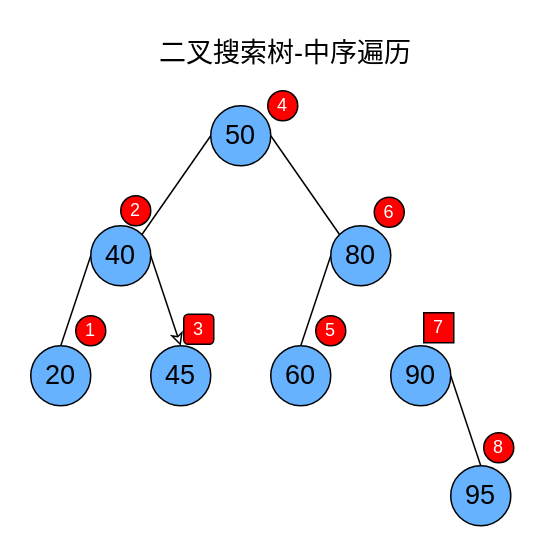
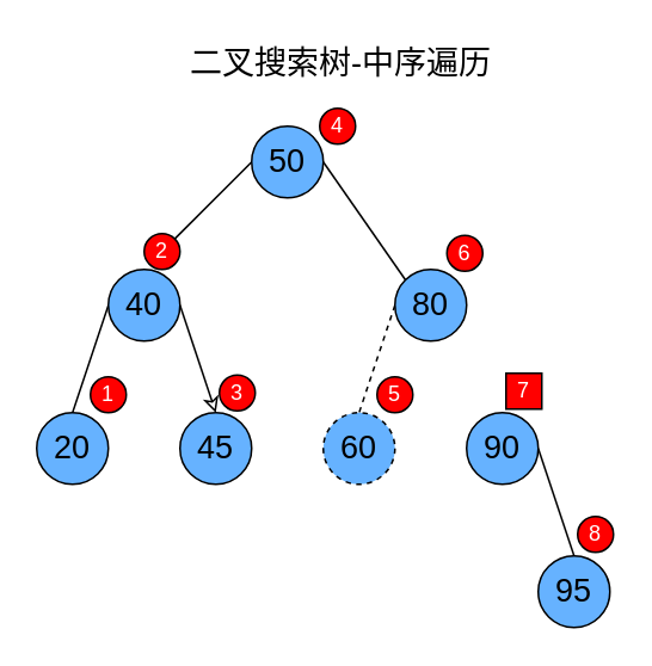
  <mxCell id="0" />
  <mxCell id="1" parent="0" />
- <mxCell id="2" style="edgeStyle=none;html=1;exitX=0;exitY=0.5;exitDx=0;exitDy=0;entryX=1;entryY=0;entryDx=0;entryDy=0;endArrow=none;endFill=0;" parent="1" source="4" target="7" edge="1"><mxGeometry relative="1" as="geometry" /></mxCell>
+ <mxCell id="2" style="edgeStyle=none;html=1;exitX=0;exitY=0.5;exitDx=0;exitDy=0;endArrow=none;endFill=0;" parent="1" source="4" target="22" edge="1"><mxGeometry relative="1" as="geometry" /></mxCell>
  <mxCell id="3" style="edgeStyle=none;html=1;exitX=1;exitY=0.5;exitDx=0;exitDy=0;entryX=0;entryY=0;entryDx=0;entryDy=0;endArrow=none;endFill=0;" parent="1" source="4" target="11" edge="1"><mxGeometry relative="1" as="geometry" /></mxCell>
  <mxCell id="4" value="&lt;font style=&quot;color: rgb(0, 0, 0); font-size: 18px;&quot;&gt;50&lt;/font&gt;" style="ellipse;whiteSpace=wrap;html=1;aspect=fixed;fillColor=#66B2FF;" parent="1" vertex="1"><mxGeometry x="140" y="70" width="40" height="40" as="geometry" /></mxCell>
  <mxCell id="5" style="edgeStyle=none;html=1;exitX=1;exitY=0.5;exitDx=0;exitDy=0;entryX=0.5;entryY=0;entryDx=0;entryDy=0;endArrow=classic;endFill=0;" parent="1" source="7" target="8" edge="1"><mxGeometry relative="1" as="geometry" /></mxCell>
  <mxCell id="6" style="edgeStyle=none;html=1;exitX=0;exitY=0.5;exitDx=0;exitDy=0;entryX=0.5;entryY=0;entryDx=0;entryDy=0;endArrow=none;endFill=0;" parent="1" source="7" target="9" edge="1"><mxGeometry relative="1" as="geometry" /></mxCell>
  <mxCell id="7" value="&lt;font style=&quot;color: rgb(0, 0, 0); font-size: 18px;&quot;&gt;40&lt;/font&gt;" style="ellipse;whiteSpace=wrap;html=1;aspect=fixed;fillColor=#66B2FF;" parent="1" vertex="1"><mxGeometry x="60" y="150" width="40" height="40" as="geometry" /></mxCell>
  <mxCell id="8" value="&lt;font style=&quot;color: rgb(0, 0, 0); font-size: 18px;&quot;&gt;45&lt;/font&gt;" style="ellipse;whiteSpace=wrap;html=1;aspect=fixed;fillColor=#66B2FF;" parent="1" vertex="1"><mxGeometry x="100" y="230" width="40" height="40" as="geometry" /></mxCell>
  <mxCell id="9" value="&lt;font style=&quot;color: rgb(0, 0, 0); font-size: 18px;&quot;&gt;20&lt;/font&gt;" style="ellipse;whiteSpace=wrap;html=1;aspect=fixed;fillColor=#66B2FF;" parent="1" vertex="1"><mxGeometry x="20" y="230" width="40" height="40" as="geometry" /></mxCell>
- <mxCell id="10" style="edgeStyle=none;html=1;exitX=0;exitY=0.5;exitDx=0;exitDy=0;entryX=0.5;entryY=0;entryDx=0;entryDy=0;endArrow=none;endFill=0;" parent="1" source="11" target="15" edge="1"><mxGeometry relative="1" as="geometry" /></mxCell>
+ <mxCell id="10" style="edgeStyle=none;html=1;exitX=0;exitY=0.5;exitDx=0;exitDy=0;entryX=0.5;entryY=0;entryDx=0;entryDy=0;endArrow=none;endFill=0;dashed=1;" parent="1" source="11" target="15" edge="1"><mxGeometry relative="1" as="geometry" /></mxCell>
  <mxCell id="11" value="&lt;font style=&quot;color: rgb(0, 0, 0); font-size: 18px;&quot;&gt;80&lt;/font&gt;" style="ellipse;whiteSpace=wrap;html=1;aspect=fixed;fillColor=#66B2FF;" parent="1" vertex="1"><mxGeometry x="220" y="150" width="40" height="40" as="geometry" /></mxCell>
  <mxCell id="12" value="&lt;font style=&quot;color: rgb(0, 0, 0); font-size: 18px;&quot;&gt;95&lt;/font&gt;" style="ellipse;whiteSpace=wrap;html=1;aspect=fixed;fillColor=#66B2FF;" parent="1" vertex="1"><mxGeometry x="300" y="310" width="40" height="40" as="geometry" /></mxCell>
  <mxCell id="13" style="edgeStyle=none;html=1;exitX=1;exitY=0.5;exitDx=0;exitDy=0;entryX=0.5;entryY=0;entryDx=0;entryDy=0;endArrow=none;endFill=0;" parent="1" source="14" target="12" edge="1"><mxGeometry relative="1" as="geometry" /></mxCell>
  <mxCell id="14" value="&lt;font style=&quot;color: rgb(0, 0, 0); font-size: 18px;&quot;&gt;90&lt;/font&gt;" style="ellipse;whiteSpace=wrap;html=1;aspect=fixed;fillColor=#66B2FF;" parent="1" vertex="1"><mxGeometry x="260" y="230" width="40" height="40" as="geometry" /></mxCell>
- <mxCell id="15" value="&lt;font style=&quot;color: rgb(0, 0, 0); font-size: 18px;&quot;&gt;60&lt;/font&gt;" style="ellipse;whiteSpace=wrap;html=1;aspect=fixed;fillColor=#66B2FF;" parent="1" vertex="1"><mxGeometry x="180" y="230" width="40" height="40" as="geometry" /></mxCell>
+ <mxCell id="15" value="&lt;font style=&quot;color: rgb(0, 0, 0); font-size: 18px;&quot;&gt;60&lt;/font&gt;" style="ellipse;whiteSpace=wrap;html=1;aspect=fixed;fillColor=#66B2FF;dashed=1;" parent="1" vertex="1"><mxGeometry x="180" y="230" width="40" height="40" as="geometry" /></mxCell>
  <mxCell id="16" value="&lt;font style=&quot;font-size: 18px;&quot;&gt;二叉搜索树-中序遍历&lt;/font&gt;" style="text;html=1;align=center;verticalAlign=middle;whiteSpace=wrap;rounded=0;" parent="1" vertex="1"><mxGeometry x="100" y="20" width="180" height="30" as="geometry" /></mxCell>
  <mxCell id="17" value="&lt;font style=&quot;color: rgb(255, 255, 255);&quot;&gt;4&lt;/font&gt;" style="ellipse;whiteSpace=wrap;html=1;aspect=fixed;fillColor=light-dark(#ff0000, #ededed);strokeWidth=1;" parent="1" vertex="1"><mxGeometry x="178" y="60" width="20" height="20" as="geometry" /></mxCell>
  <mxCell id="18" value="&lt;font style=&quot;color: rgb(255, 255, 255);&quot;&gt;5&lt;/font&gt;" style="ellipse;whiteSpace=wrap;html=1;aspect=fixed;fillColor=light-dark(#ff0000, #ededed);strokeWidth=1;" parent="1" vertex="1"><mxGeometry x="210" y="210" width="20" height="20" as="geometry" /></mxCell>
  <mxCell id="19" value="&lt;font style=&quot;color: rgb(255, 255, 255);&quot;&gt;6&lt;/font&gt;" style="ellipse;whiteSpace=wrap;html=1;aspect=fixed;fillColor=light-dark(#ff0000, #ededed);strokeWidth=1;" parent="1" vertex="1"><mxGeometry x="249" y="131" width="20" height="20" as="geometry" /></mxCell>
- <mxCell id="20" value="&lt;font style=&quot;color: rgb(255, 255, 255);&quot;&gt;3&lt;/font&gt;" style="whiteSpace=wrap;html=1;aspect=fixed;fillColor=light-dark(#ff0000, #ededed);strokeWidth=1;rounded=1;" parent="1" vertex="1"><mxGeometry x="122" y="209" width="20" height="20" as="geometry" /></mxCell>
+ <mxCell id="20" value="&lt;font style=&quot;color: rgb(255, 255, 255);&quot;&gt;3&lt;/font&gt;" style="ellipse;whiteSpace=wrap;html=1;aspect=fixed;fillColor=light-dark(#ff0000, #ededed);strokeWidth=1;" parent="1" vertex="1"><mxGeometry x="122" y="209" width="20" height="20" as="geometry" /></mxCell>
  <mxCell id="21" value="&lt;font style=&quot;color: rgb(255, 255, 255);&quot;&gt;1&lt;/font&gt;" style="ellipse;whiteSpace=wrap;html=1;aspect=fixed;fillColor=light-dark(#ff0000, #ededed);strokeWidth=1;" parent="1" vertex="1"><mxGeometry x="50" y="210" width="20" height="20" as="geometry" /></mxCell>
  <mxCell id="22" value="&lt;font style=&quot;color: rgb(255, 255, 255);&quot;&gt;2&lt;/font&gt;" style="ellipse;whiteSpace=wrap;html=1;aspect=fixed;fillColor=light-dark(#ff0000, #ededed);strokeWidth=1;" parent="1" vertex="1"><mxGeometry x="80" y="130" width="20" height="20" as="geometry" /></mxCell>
  <mxCell id="23" value="&lt;font style=&quot;color: rgb(255, 255, 255);&quot;&gt;8&lt;/font&gt;" style="ellipse;whiteSpace=wrap;html=1;aspect=fixed;fillColor=light-dark(#ff0000, #ededed);strokeWidth=1;" parent="1" vertex="1"><mxGeometry x="322" y="288" width="20" height="20" as="geometry" /></mxCell>
  <mxCell id="24" value="&lt;font style=&quot;color: rgb(255, 255, 255);&quot;&gt;7&lt;/font&gt;" style="whiteSpace=wrap;html=1;aspect=fixed;fillColor=light-dark(#ff0000, #ededed);strokeWidth=1;rounded=0;" parent="1" vertex="1"><mxGeometry x="282" y="208" width="20" height="20" as="geometry" /></mxCell>
